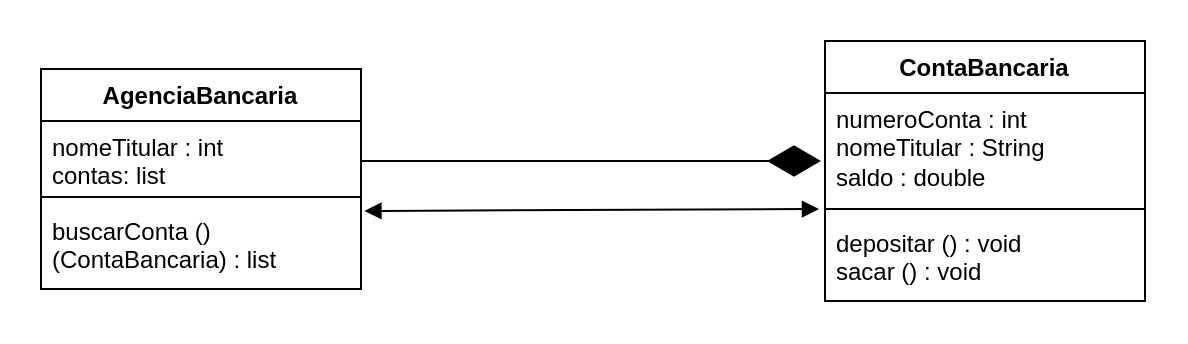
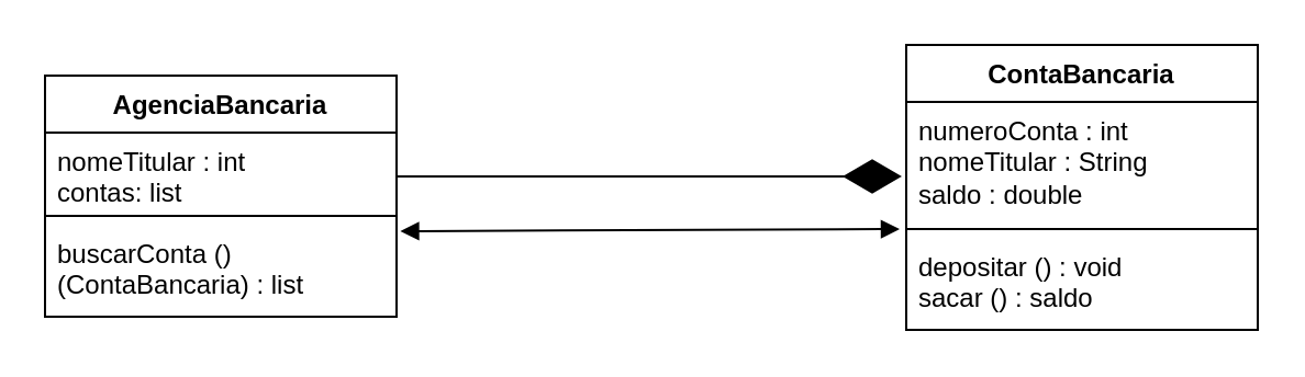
  <mxCell id="0" />
  <mxCell id="1" parent="0" />
  <mxCell id="2" value="AgenciaBancaria" style="swimlane;fontStyle=1;align=center;verticalAlign=top;childLayout=stackLayout;horizontal=1;startSize=26;horizontalStack=0;resizeParent=1;resizeParentMax=0;resizeLast=0;collapsible=1;marginBottom=0;whiteSpace=wrap;html=1;" vertex="1" parent="1"><mxGeometry x="20" y="34" width="160" height="110" as="geometry" /></mxCell>
  <mxCell id="3" value="nomeTitular : int&lt;br&gt;contas: list" style="text;strokeColor=none;fillColor=none;align=left;verticalAlign=top;spacingLeft=4;spacingRight=4;overflow=hidden;rotatable=0;points=[[0,0.5],[1,0.5]];portConstraint=eastwest;whiteSpace=wrap;html=1;" vertex="1" parent="2"><mxGeometry y="26" width="160" height="34" as="geometry" /></mxCell>
  <mxCell id="4" value="" style="line;strokeWidth=1;fillColor=none;align=left;verticalAlign=middle;spacingTop=-1;spacingLeft=3;spacingRight=3;rotatable=0;labelPosition=right;points=[];portConstraint=eastwest;strokeColor=inherit;" vertex="1" parent="2"><mxGeometry y="60" width="160" height="8" as="geometry" /></mxCell>
  <mxCell id="5" value="buscarConta () (ContaBancaria) : list" style="text;strokeColor=none;fillColor=none;align=left;verticalAlign=top;spacingLeft=4;spacingRight=4;overflow=hidden;rotatable=0;points=[[0,0.5],[1,0.5]];portConstraint=eastwest;whiteSpace=wrap;html=1;" vertex="1" parent="2"><mxGeometry y="68" width="160" height="42" as="geometry" /></mxCell>
  <mxCell id="6" value="ContaBancaria" style="swimlane;fontStyle=1;align=center;verticalAlign=top;childLayout=stackLayout;horizontal=1;startSize=26;horizontalStack=0;resizeParent=1;resizeParentMax=0;resizeLast=0;collapsible=1;marginBottom=0;whiteSpace=wrap;html=1;" vertex="1" parent="1"><mxGeometry x="412" y="20" width="160" height="130" as="geometry" /></mxCell>
  <mxCell id="7" value="numeroConta : int&lt;br&gt;nomeTitular : String&lt;br&gt;saldo : double" style="text;strokeColor=none;fillColor=none;align=left;verticalAlign=top;spacingLeft=4;spacingRight=4;overflow=hidden;rotatable=0;points=[[0,0.5],[1,0.5]];portConstraint=eastwest;whiteSpace=wrap;html=1;" vertex="1" parent="6"><mxGeometry y="26" width="160" height="54" as="geometry" /></mxCell>
  <mxCell id="8" value="" style="line;strokeWidth=1;fillColor=none;align=left;verticalAlign=middle;spacingTop=-1;spacingLeft=3;spacingRight=3;rotatable=0;labelPosition=right;points=[];portConstraint=eastwest;strokeColor=inherit;" vertex="1" parent="6"><mxGeometry y="80" width="160" height="8" as="geometry" /></mxCell>
- <mxCell id="9" value="depositar () : void&lt;br&gt;sacar () : void" style="text;strokeColor=none;fillColor=none;align=left;verticalAlign=top;spacingLeft=4;spacingRight=4;overflow=hidden;rotatable=0;points=[[0,0.5],[1,0.5]];portConstraint=eastwest;whiteSpace=wrap;html=1;" vertex="1" parent="6"><mxGeometry y="88" width="160" height="42" as="geometry" /></mxCell>
+ <mxCell id="9" value="depositar () : void&lt;br&gt;sacar () : saldo" style="text;strokeColor=none;fillColor=none;align=left;verticalAlign=top;spacingLeft=4;spacingRight=4;overflow=hidden;rotatable=0;points=[[0,0.5],[1,0.5]];portConstraint=eastwest;whiteSpace=wrap;html=1;" vertex="1" parent="6"><mxGeometry y="88" width="160" height="42" as="geometry" /></mxCell>
  <mxCell id="10" value="" style="endArrow=diamondThin;endFill=1;endSize=24;html=1;rounded=0;" edge="1" parent="1"><mxGeometry width="160" relative="1" as="geometry"><mxPoint x="180" y="80" as="sourcePoint" /><mxPoint x="410" y="80" as="targetPoint" /></mxGeometry></mxCell>
  <mxCell id="11" value="" style="endArrow=block;startArrow=block;endFill=1;startFill=1;html=1;rounded=0;exitX=1.017;exitY=1.088;exitDx=0;exitDy=0;exitPerimeter=0;" edge="1" parent="1"><mxGeometry width="160" relative="1" as="geometry"><mxPoint x="181.72" y="104.992" as="sourcePoint" /><mxPoint x="409" y="104" as="targetPoint" /></mxGeometry></mxCell>
